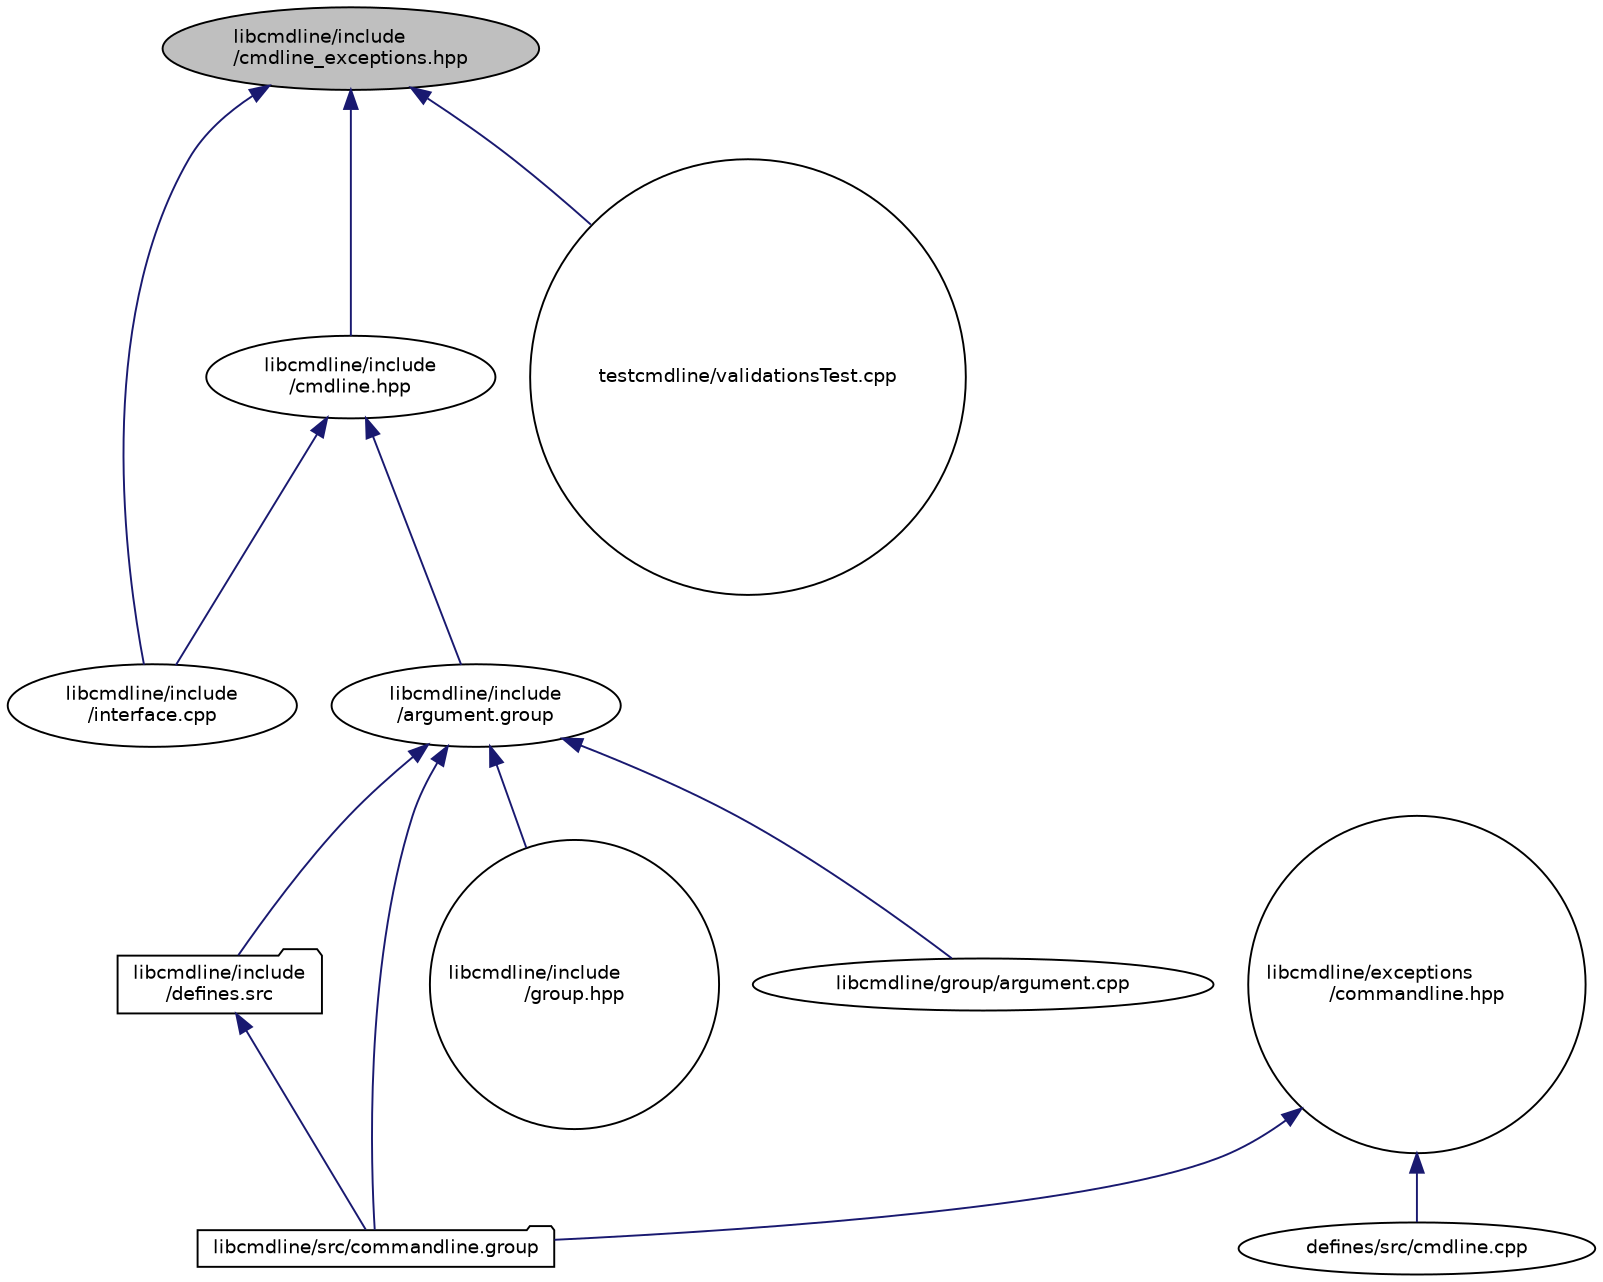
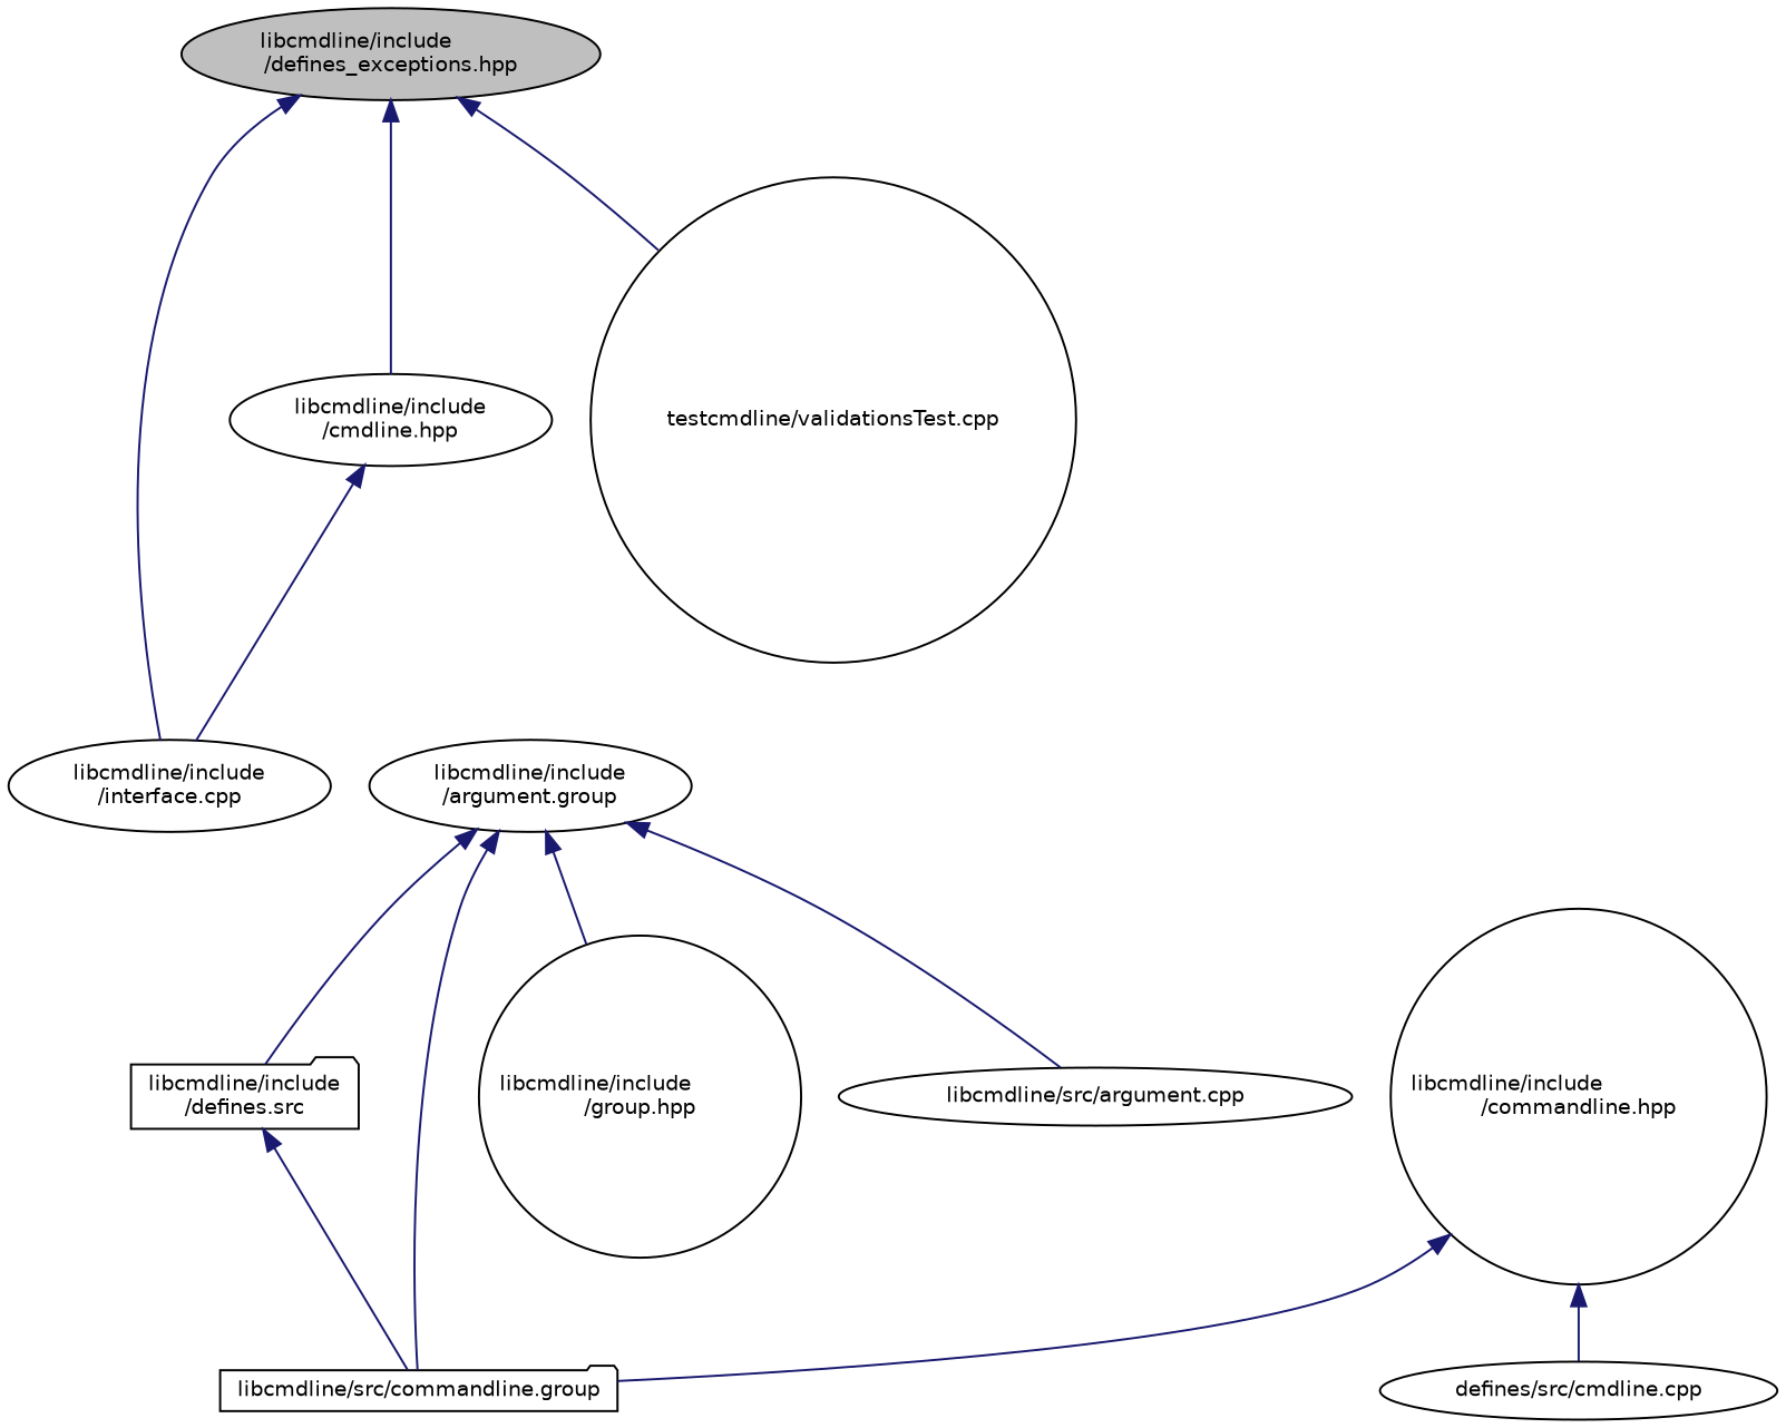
  digraph {
    node [color=black fillcolor=white fontname=Helvetica fontsize=10 shape=ellipse style=filled]
    edge [color=midnightblue dir=back fontname=Helvetica fontsize=10 labelfontname=Helvetica labelfontsize=10 style=solid]
-   n1 [fillcolor=grey75 fontcolor=black height=0.2 label="libcmdline/include\l/cmdline_exceptions.hpp" width=0.4]
+   n1 [fillcolor=grey75 fontcolor=black height=0.2 label="libcmdline/include\l/defines_exceptions.hpp" width=0.4]
    n2 [height=0.2 label="libcmdline/include\l/cmdline.hpp" width=0.4]
    n3 [height=0.2 label="libcmdline/include\l/interface.cpp" width=0.4]
    n4 [height=0.2 label="testcmdline/validationsTest.cpp" shape=circle width=0.4]
    n5 [height=0.2 label="libcmdline/include\l/argument.group" width=0.4]
    n6 [height=0.2 label="libcmdline/include\l/defines.src" shape=folder width=0.4]
    n7 [height=0.2 label="libcmdline/src/commandline.group" shape=folder width=0.4]
    n8 [height=0.2 label="libcmdline/include\l/group.hpp" shape=circle width=0.4]
-   n9 [height=0.2 label="libcmdline/group/argument.cpp" width=0.4]
-   n10 [height=0.2 label="libcmdline/exceptions\l/commandline.hpp" shape=circle width=0.4]
+   n9 [height=0.2 label="libcmdline/src/argument.cpp" width=0.4]
+   n10 [height=0.2 label="libcmdline/include\l/commandline.hpp" shape=circle width=0.4]
    n11 [height=0.2 label="defines/src/cmdline.cpp" width=0.4]
    n1 -> n2
    n1 -> n3
    n1 -> n4
    n2 -> n3
-   n2 -> n5
    n5 -> n6
    n5 -> n7
    n5 -> n8
    n5 -> n9
    n6 -> n7
    n10 -> n7
    n10 -> n11
  }
